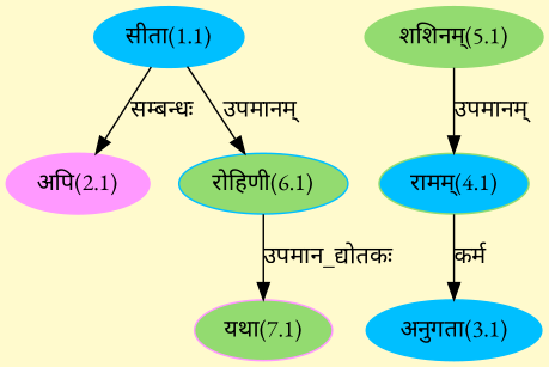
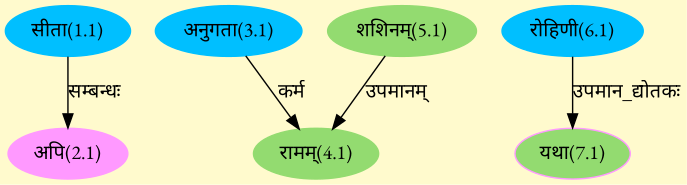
  digraph {
    bgcolor=lemonchiffon1
    compound=true
    fontname="EB Garamond"
    rankdir=BT
    node [color="#00BFFF" fontname="EB Garamond" style=filled]
    edge [dir=back fontname="EB Garamond"]
    n1 [label="सीता(1.1)"]
    n2 [label="अनुगता(3.1)"]
    n3 [color="#FF99FF" label="अपि(2.1)"]
-   n4 [color="#93DB70" label="रामम्(4.1)" fillcolor="#00BFFF"]
+   n4 [color="#93DB70" label="रामम्(4.1)"]
    n5 [color="#93DB70" label="शशिनम्(5.1)"]
-   n6 [label="रोहिणी(6.1)" fillcolor="#93DB70"]
+   n6 [label="रोहिणी(6.1)"]
    n7 [color="#FF99FF" fillcolor="#93DB70" label="यथा(7.1)"]
    n3 -> n1 [label="सम्बन्धः"]
-   n2 -> n4 [label="कर्म"]
+   n4 -> n2 [label="कर्म"]
    n4 -> n5 [label="उपमानम्"]
-   n6 -> n1 [label="उपमानम्"]
    n7 -> n6 [label="उपमान_द्योतकः"]
  }
